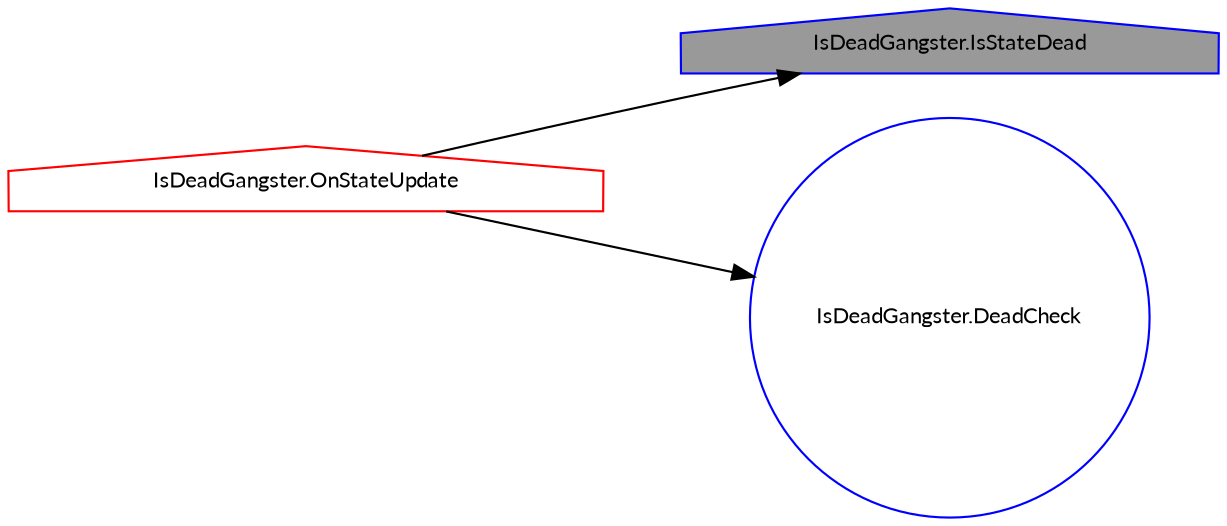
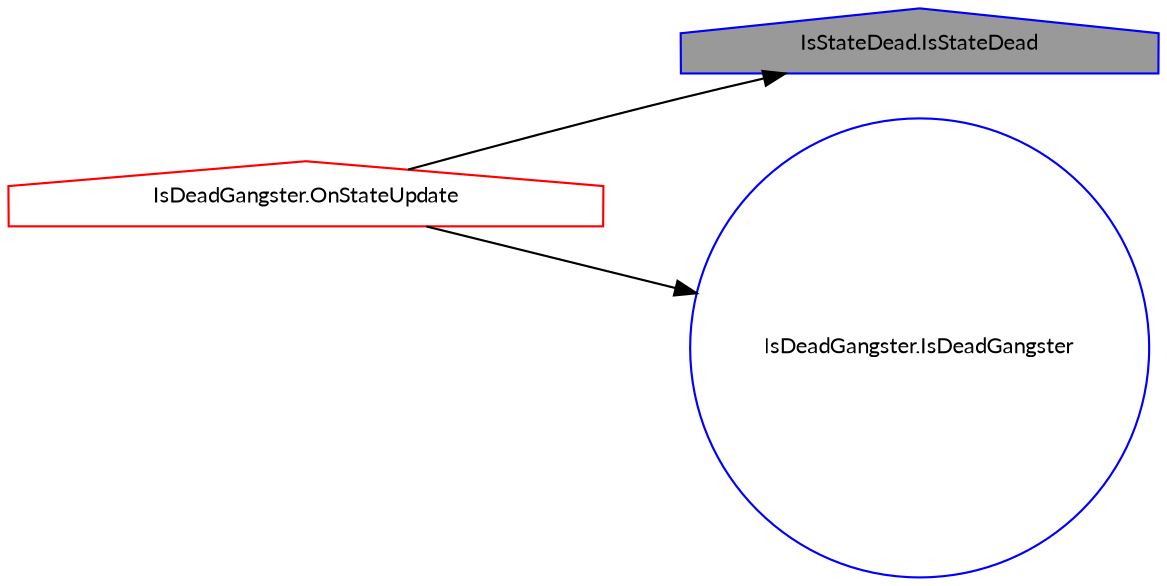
  digraph {
    fontname=Lato
    rankdir=RL
    node [color=blue fillcolor=white fontname=Lato fontsize=10 shape=house style=filled]
    edge [color=black dir=back fontname=Lato fontsize=10 labelfontname=Helvetica labelfontsize=10 style=solid]
-   n1 [fillcolor=grey60 fontcolor=black height=0.2 label="IsDeadGangster.IsStateDead" width=0.4]
+   n1 [fillcolor=grey60 fontcolor=black height=0.2 label="IsStateDead.IsStateDead" width=0.4]
    n2 [color=red height=0.2 label="IsDeadGangster.OnStateUpdate" width=0.4]
-   n3 [height=0.2 label="IsDeadGangster.DeadCheck" shape=circle width=0.4]
+   n3 [height=0.2 label="IsDeadGangster.IsDeadGangster" shape=circle width=0.4]
    n1 -> n2
    n3 -> n2
  }
